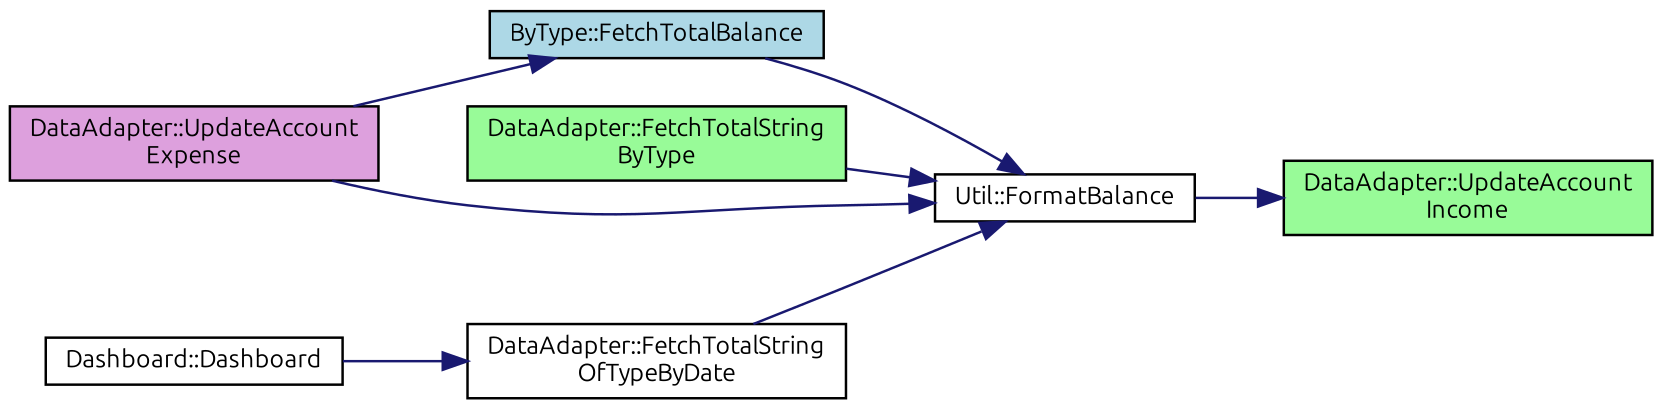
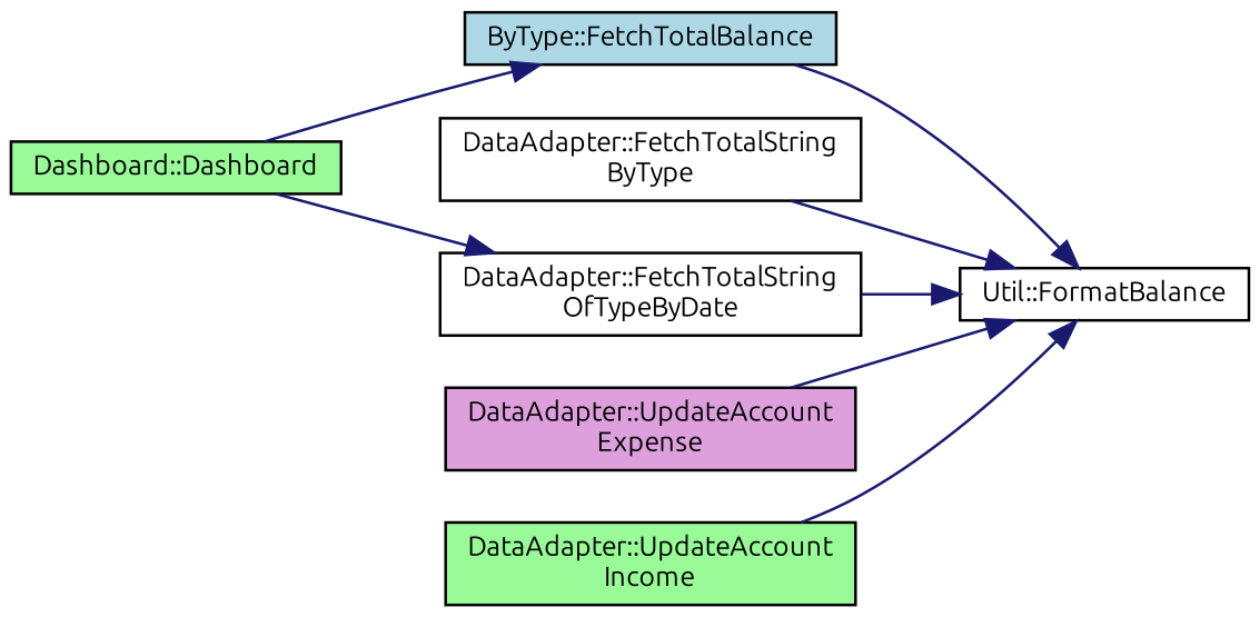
  digraph {
    fontname=Ubuntu
    rankdir=RL
    node [color=black fillcolor=palegreen fontname=Ubuntu fontsize=10 shape=record style=filled]
    edge [color=midnightblue dir=back fontname=Ubuntu fontsize=10 labelfontname=Helvetica labelfontsize=10 style=solid]
    n1 [fillcolor=white fontcolor=black height=0.2 label="Util::FormatBalance" width=0.4]
    n2 [fillcolor=lightblue height=0.2 label="ByType::FetchTotalBalance" width=0.4]
-   n3 [height=0.2 label="DataAdapter::FetchTotalString\lByType" width=0.4]
+   n3 [fillcolor=white height=0.2 label="DataAdapter::FetchTotalString\lByType" width=0.4]
    n4 [fillcolor=white height=0.2 label="DataAdapter::FetchTotalString\lOfTypeByDate" width=0.4]
    n5 [fillcolor=plum height=0.2 label="DataAdapter::UpdateAccount\lExpense" width=0.4]
    n6 [height=0.2 label="DataAdapter::UpdateAccount\lIncome" width=0.4]
-   n7 [fillcolor=white height=0.2 label="Dashboard::Dashboard" width=0.4]
+   n7 [height=0.2 label="Dashboard::Dashboard" width=0.4]
    n1 -> n2
    n1 -> n3
    n1 -> n4
    n1 -> n5
-   n6 -> n1
-   n2 -> n5
+   n1 -> n6
+   n2 -> n7
    n4 -> n7
  }
